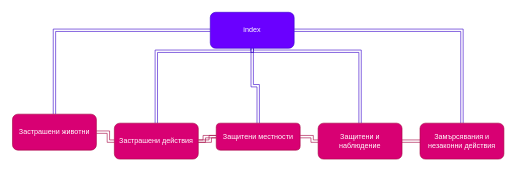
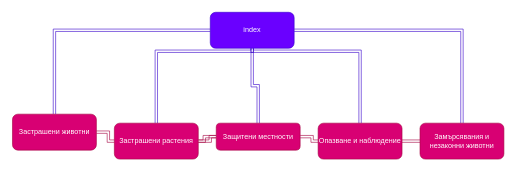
  <mxCell id="0" />
  <mxCell id="1" parent="0" />
  <mxCell id="2" style="edgeStyle=orthogonalEdgeStyle;shape=link;rounded=0;orthogonalLoop=1;jettySize=auto;html=1;entryX=0.5;entryY=0;entryDx=0;entryDy=0;strokeWidth=1;fillColor=#6a00ff;strokeColor=#3700CC;" edge="1" parent="1" source="7" target="17"><mxGeometry relative="1" as="geometry" /></mxCell>
  <mxCell id="3" style="edgeStyle=orthogonalEdgeStyle;shape=link;rounded=0;orthogonalLoop=1;jettySize=auto;html=1;entryX=0.5;entryY=0;entryDx=0;entryDy=0;strokeWidth=1;fillColor=#6a00ff;strokeColor=#3700CC;" edge="1" parent="1" source="7" target="9"><mxGeometry relative="1" as="geometry" /></mxCell>
  <mxCell id="4" style="edgeStyle=orthogonalEdgeStyle;shape=link;rounded=0;orthogonalLoop=1;jettySize=auto;html=1;entryX=0.5;entryY=0;entryDx=0;entryDy=0;strokeWidth=1;fillColor=#6a00ff;strokeColor=#3700CC;" edge="1" parent="1" source="7" target="14"><mxGeometry relative="1" as="geometry" /></mxCell>
  <mxCell id="5" style="edgeStyle=orthogonalEdgeStyle;shape=link;rounded=0;orthogonalLoop=1;jettySize=auto;html=1;strokeWidth=1;fillColor=#6a00ff;strokeColor=#3700CC;" edge="1" parent="1" source="7" target="16"><mxGeometry relative="1" as="geometry"><Array as="points"><mxPoint x="600" y="85" /></Array></mxGeometry></mxCell>
  <mxCell id="6" style="edgeStyle=orthogonalEdgeStyle;shape=link;rounded=0;orthogonalLoop=1;jettySize=auto;html=1;strokeWidth=1;fillColor=#6a00ff;strokeColor=#3700CC;" edge="1" parent="1" source="7" target="11"><mxGeometry relative="1" as="geometry"><Array as="points"><mxPoint x="260" y="85" /></Array></mxGeometry></mxCell>
  <mxCell id="7" value="index" style="rounded=1;whiteSpace=wrap;html=1;fillColor=#6a00ff;strokeColor=#3700CC;fontColor=#ffffff;" vertex="1" parent="1"><mxGeometry x="350" y="20" width="140" height="60" as="geometry" /></mxCell>
  <mxCell id="8" value="" style="edgeStyle=orthogonalEdgeStyle;rounded=0;orthogonalLoop=1;jettySize=auto;html=1;shape=link;fillColor=#d80073;strokeColor=#A50040;" edge="1" parent="1" source="9" target="11"><mxGeometry relative="1" as="geometry" /></mxCell>
  <mxCell id="9" value="Застрашени животни" style="rounded=1;whiteSpace=wrap;html=1;fillColor=#d80073;strokeColor=#A50040;fontColor=#ffffff;" vertex="1" parent="1"><mxGeometry x="20" y="190" width="140" height="60" as="geometry" /></mxCell>
  <mxCell id="10" value="" style="edgeStyle=orthogonalEdgeStyle;shape=link;rounded=0;orthogonalLoop=1;jettySize=auto;html=1;strokeWidth=1;fillColor=#d80073;strokeColor=#A50040;" edge="1" parent="1" source="11" target="14"><mxGeometry relative="1" as="geometry" /></mxCell>
- <mxCell id="11" value="Застрашени действия" style="rounded=1;whiteSpace=wrap;html=1;fillColor=#d80073;strokeColor=#A50040;fontColor=#ffffff;" vertex="1" parent="1"><mxGeometry x="190" y="205" width="140" height="60" as="geometry" /></mxCell>
+ <mxCell id="11" value="Застрашени растения" style="rounded=1;whiteSpace=wrap;html=1;fillColor=#d80073;strokeColor=#A50040;fontColor=#ffffff;" vertex="1" parent="1"><mxGeometry x="190" y="205" width="140" height="60" as="geometry" /></mxCell>
  <mxCell id="12" style="edgeStyle=orthogonalEdgeStyle;shape=link;rounded=0;orthogonalLoop=1;jettySize=auto;html=1;fillColor=#d80073;strokeColor=#A50040;" edge="1" parent="1" source="14" target="11"><mxGeometry relative="1" as="geometry" /></mxCell>
  <mxCell id="13" style="edgeStyle=orthogonalEdgeStyle;shape=link;rounded=0;orthogonalLoop=1;jettySize=auto;html=1;fillColor=#d80073;strokeColor=#A50040;" edge="1" parent="1" source="14" target="16"><mxGeometry relative="1" as="geometry" /></mxCell>
  <mxCell id="14" value="Защитени местности" style="rounded=1;whiteSpace=wrap;html=1;fillColor=#d80073;strokeColor=#A50040;fontColor=#ffffff;" vertex="1" parent="1"><mxGeometry x="360" y="205" width="140" height="45" as="geometry" /></mxCell>
  <mxCell id="15" style="edgeStyle=orthogonalEdgeStyle;shape=link;rounded=0;orthogonalLoop=1;jettySize=auto;html=1;entryX=0;entryY=0.5;entryDx=0;entryDy=0;strokeWidth=1;fillColor=#d80073;strokeColor=#A50040;" edge="1" parent="1" source="16" target="17"><mxGeometry relative="1" as="geometry" /></mxCell>
- <mxCell id="16" value="Защитени и наблюдение" style="rounded=1;whiteSpace=wrap;html=1;fillColor=#d80073;strokeColor=#A50040;fontColor=#ffffff;" vertex="1" parent="1"><mxGeometry x="530" y="205" width="140" height="60" as="geometry" /></mxCell>
- <mxCell id="17" value="Замърсявания и незаконни действия" style="rounded=1;whiteSpace=wrap;html=1;fillColor=#d80073;strokeColor=#A50040;fontColor=#ffffff;" vertex="1" parent="1"><mxGeometry x="700" y="205" width="140" height="60" as="geometry" /></mxCell>
+ <mxCell id="16" value="Опазване и наблюдение" style="rounded=1;whiteSpace=wrap;html=1;fillColor=#d80073;strokeColor=#A50040;fontColor=#ffffff;" vertex="1" parent="1"><mxGeometry x="530" y="205" width="140" height="60" as="geometry" /></mxCell>
+ <mxCell id="17" value="Замърсявания и незаконни животни" style="rounded=1;whiteSpace=wrap;html=1;fillColor=#d80073;strokeColor=#A50040;fontColor=#ffffff;" vertex="1" parent="1"><mxGeometry x="700" y="205" width="140" height="60" as="geometry" /></mxCell>
